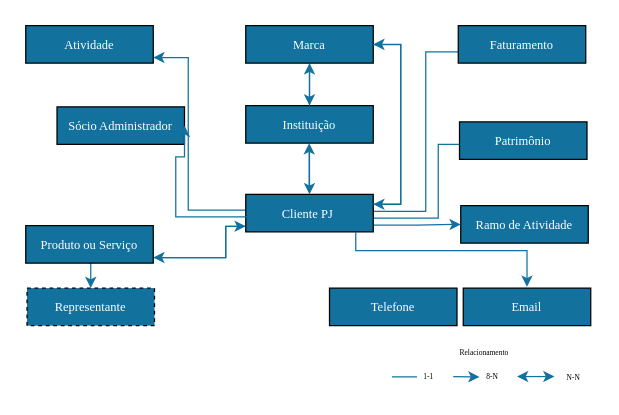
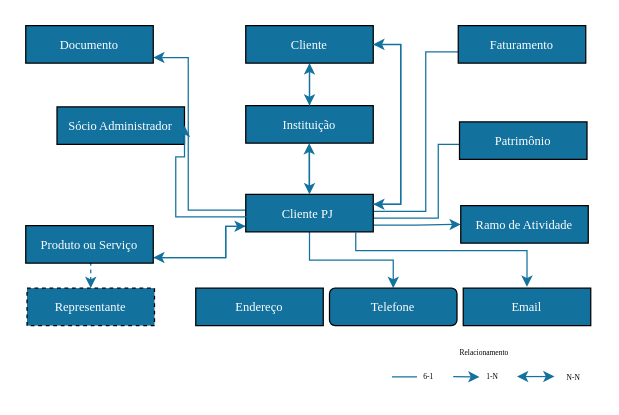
  <mxCell id="0" />
  <mxCell id="1" parent="0" />
  <mxCell id="2" value="" style="rounded=1;whiteSpace=wrap;html=1;strokeColor=#000000;fillColor=#13719E;" parent="1" vertex="1"><mxGeometry x="382" y="104" width="20" height="14" as="geometry" /></mxCell>
  <mxCell id="3" value="" style="rounded=1;whiteSpace=wrap;html=1;strokeColor=#000000;fillColor=#13719E;" parent="1" vertex="1"><mxGeometry x="380" y="28" width="20" height="14" as="geometry" /></mxCell>
+ <mxCell id="4" style="edgeStyle=orthogonalEdgeStyle;rounded=0;orthogonalLoop=1;jettySize=auto;html=1;exitX=0.5;exitY=1;exitDx=0;exitDy=0;strokeColor=#13719E;" parent="1" source="10" target="17" edge="1"><mxGeometry relative="1" as="geometry" /></mxCell>
  <mxCell id="5" style="edgeStyle=orthogonalEdgeStyle;rounded=0;orthogonalLoop=1;jettySize=auto;html=1;exitX=1;exitY=0.25;exitDx=0;exitDy=0;entryX=0;entryY=0.5;entryDx=0;entryDy=0;strokeColor=#13719E;" parent="1" edge="1"><mxGeometry relative="1" as="geometry"><mxPoint x="298" y="166.5" as="sourcePoint" /><Array as="points"><mxPoint x="298" y="174" /><mxPoint x="350" y="174" /><mxPoint x="350" y="115" /></Array><mxPoint x="382" y="115" as="targetPoint" /></mxGeometry></mxCell>
  <mxCell id="6" style="edgeStyle=orthogonalEdgeStyle;rounded=0;orthogonalLoop=1;jettySize=auto;html=1;exitX=1;exitY=0.25;exitDx=0;exitDy=0;entryX=0;entryY=0.5;entryDx=0;entryDy=0;strokeColor=#13719E;" parent="1" edge="1"><mxGeometry relative="1" as="geometry"><mxPoint x="298" y="168.5" as="sourcePoint" /><mxPoint x="380" y="41" as="targetPoint" /><Array as="points"><mxPoint x="340" y="169" /><mxPoint x="340" y="41" /></Array></mxGeometry></mxCell>
  <mxCell id="7" style="edgeStyle=orthogonalEdgeStyle;rounded=0;orthogonalLoop=1;jettySize=auto;html=1;exitX=0;exitY=0.75;exitDx=0;exitDy=0;entryX=1;entryY=0.75;entryDx=0;entryDy=0;strokeColor=#13719E;" parent="1" edge="1"><mxGeometry relative="1" as="geometry"><mxPoint x="196" y="180.5" as="sourcePoint" /><mxPoint x="122" y="205.5" as="targetPoint" /><Array as="points"><mxPoint x="180" y="181" /><mxPoint x="180" y="206" /></Array></mxGeometry></mxCell>
  <mxCell id="8" style="edgeStyle=orthogonalEdgeStyle;rounded=0;orthogonalLoop=1;jettySize=auto;html=1;exitX=0;exitY=0.25;exitDx=0;exitDy=0;entryX=1;entryY=0.75;entryDx=0;entryDy=0;strokeColor=#13719E;" parent="1" edge="1"><mxGeometry relative="1" as="geometry"><mxPoint x="196" y="167.5" as="sourcePoint" /><mxPoint x="122" y="45.5" as="targetPoint" /><Array as="points"><mxPoint x="150" y="168" /><mxPoint x="150" y="46" /></Array></mxGeometry></mxCell>
  <mxCell id="9" style="edgeStyle=orthogonalEdgeStyle;rounded=0;orthogonalLoop=1;jettySize=auto;html=1;exitX=1;exitY=0.75;exitDx=0;exitDy=0;entryX=0;entryY=0.5;entryDx=0;entryDy=0;strokeColor=#13719E;" parent="1" edge="1"><mxGeometry relative="1" as="geometry"><mxPoint x="298" y="179.5" as="sourcePoint" /><mxPoint x="368" y="179" as="targetPoint" /><Array as="points"><mxPoint x="333" y="180" /><mxPoint x="368" y="179" /></Array></mxGeometry></mxCell>
  <mxCell id="10" value="&lt;font face=&quot;Verdana&quot; style=&quot;font-size: 10px&quot; color=&quot;#ffffff&quot;&gt;Cliente PJ&amp;nbsp;&lt;/font&gt;" style="rounded=0;whiteSpace=wrap;html=1;fillColor=#13719E;strokeColor=#000000;flipV=1;" parent="1" vertex="1"><mxGeometry x="196" y="155" width="102" height="30" as="geometry" /></mxCell>
  <mxCell id="11" style="edgeStyle=orthogonalEdgeStyle;rounded=0;orthogonalLoop=1;jettySize=auto;html=1;exitX=0.5;exitY=1;exitDx=0;exitDy=0;" parent="1" source="10" target="10" edge="1"><mxGeometry relative="1" as="geometry" /></mxCell>
  <mxCell id="12" value="" style="edgeStyle=orthogonalEdgeStyle;rounded=0;orthogonalLoop=1;jettySize=auto;html=1;strokeColor=#13719E;" parent="1" source="13" target="15" edge="1"><mxGeometry relative="1" as="geometry" /></mxCell>
- <mxCell id="13" value="&lt;font face=&quot;Verdana&quot; style=&quot;font-size: 10px&quot; color=&quot;#ffffff&quot;&gt;Marca&lt;/font&gt;" style="rounded=0;whiteSpace=wrap;html=1;fillColor=#13719E;strokeColor=#000000;flipV=1;" parent="1" vertex="1"><mxGeometry x="196" y="20" width="102" height="30" as="geometry" /></mxCell>
+ <mxCell id="13" value="&lt;font face=&quot;Verdana&quot; style=&quot;font-size: 10px&quot; color=&quot;#ffffff&quot;&gt;Cliente&lt;/font&gt;" style="rounded=0;whiteSpace=wrap;html=1;fillColor=#13719E;strokeColor=#000000;flipV=1;" parent="1" vertex="1"><mxGeometry x="196" y="20" width="102" height="30" as="geometry" /></mxCell>
  <mxCell id="14" style="edgeStyle=orthogonalEdgeStyle;rounded=0;orthogonalLoop=1;jettySize=auto;html=1;exitX=0.5;exitY=1;exitDx=0;exitDy=0;entryX=0.5;entryY=0;entryDx=0;entryDy=0;strokeColor=#13719E;" parent="1" target="10" edge="1"><mxGeometry relative="1" as="geometry"><mxPoint x="247" y="117" as="sourcePoint" /></mxGeometry></mxCell>
  <mxCell id="15" value="&lt;font face=&quot;Verdana&quot; style=&quot;font-size: 10px&quot; color=&quot;#ffffff&quot;&gt;Instituição&lt;/font&gt;" style="rounded=0;whiteSpace=wrap;html=1;fillColor=#13719E;strokeColor=#000000;flipV=1;" parent="1" vertex="1"><mxGeometry x="196" y="84" width="102" height="30" as="geometry" /></mxCell>
- <mxCell id="17" value="&lt;font face=&quot;Verdana&quot; style=&quot;font-size: 10px&quot; color=&quot;#ffffff&quot;&gt;Telefone&lt;/font&gt;" style="rounded=0;whiteSpace=wrap;html=1;fillColor=#13719E;strokeColor=#000000;" parent="1" vertex="1"><mxGeometry x="263" y="230" width="102" height="30" as="geometry" /></mxCell>
+ <mxCell id="16" value="&lt;font face=&quot;Verdana&quot; style=&quot;font-size: 10px&quot; color=&quot;#ffffff&quot;&gt;Endereço&lt;/font&gt;" style="rounded=0;whiteSpace=wrap;html=1;fillColor=#13719E;strokeColor=#000000;" parent="1" vertex="1"><mxGeometry x="156" y="230" width="102" height="30" as="geometry" /></mxCell>
+ <mxCell id="17" value="&lt;font face=&quot;Verdana&quot; style=&quot;font-size: 10px&quot; color=&quot;#ffffff&quot;&gt;Telefone&lt;/font&gt;" style="whiteSpace=wrap;html=1;fillColor=#13719E;strokeColor=#000000;rounded=1;" parent="1" vertex="1"><mxGeometry x="263" y="230" width="102" height="30" as="geometry" /></mxCell>
  <mxCell id="18" value="&lt;font face=&quot;Verdana&quot; style=&quot;font-size: 10px&quot; color=&quot;#ffffff&quot;&gt;Email&lt;/font&gt;" style="rounded=0;whiteSpace=wrap;html=1;fillColor=#13719E;strokeColor=#000000;" parent="1" vertex="1"><mxGeometry x="370" y="230" width="102" height="30" as="geometry" /></mxCell>
  <mxCell id="19" value="&lt;font face=&quot;Verdana&quot; style=&quot;font-size: 10px&quot; color=&quot;#ffffff&quot;&gt;Faturamento&lt;/font&gt;" style="rounded=0;whiteSpace=wrap;html=1;fillColor=#13719E;strokeColor=#000000;" parent="1" vertex="1"><mxGeometry x="366" y="20" width="102" height="30" as="geometry" /></mxCell>
  <mxCell id="20" value="&lt;font face=&quot;Verdana&quot; style=&quot;font-size: 10px&quot; color=&quot;#ffffff&quot;&gt;Patrimônio&lt;/font&gt;" style="rounded=0;whiteSpace=wrap;html=1;fillColor=#13719E;strokeColor=#000000;" parent="1" vertex="1"><mxGeometry x="367" y="97" width="102" height="30" as="geometry" /></mxCell>
  <mxCell id="21" value="&lt;font face=&quot;Verdana&quot; style=&quot;font-size: 10px&quot; color=&quot;#ffffff&quot;&gt;Ramo de Atividade&lt;/font&gt;" style="rounded=0;whiteSpace=wrap;html=1;fillColor=#13719E;strokeColor=#000000;" parent="1" vertex="1"><mxGeometry x="368" y="164" width="102" height="30" as="geometry" /></mxCell>
  <mxCell id="22" value="&lt;font face=&quot;Verdana&quot; style=&quot;font-size: 10px&quot; color=&quot;#ffffff&quot;&gt;Representante&lt;/font&gt;" style="rounded=0;whiteSpace=wrap;html=1;fillColor=#13719E;strokeColor=#000000;dashed=1;" parent="1" vertex="1"><mxGeometry x="21" y="230" width="102" height="30" as="geometry" /></mxCell>
- <mxCell id="23" style="edgeStyle=orthogonalEdgeStyle;rounded=0;orthogonalLoop=1;jettySize=auto;html=1;exitX=0.5;exitY=1;exitDx=0;exitDy=0;entryX=0.5;entryY=0;entryDx=0;entryDy=0;strokeColor=#13719E;" parent="1" source="25" target="22" edge="1"><mxGeometry relative="1" as="geometry" /></mxCell>
+ <mxCell id="23" style="edgeStyle=orthogonalEdgeStyle;rounded=0;orthogonalLoop=1;jettySize=auto;html=1;exitX=0.5;exitY=1;exitDx=0;exitDy=0;entryX=0.5;entryY=0;entryDx=0;entryDy=0;strokeColor=#13719E;dashed=1;" parent="1" source="25" target="22" edge="1"><mxGeometry relative="1" as="geometry" /></mxCell>
  <mxCell id="24" style="edgeStyle=orthogonalEdgeStyle;rounded=0;orthogonalLoop=1;jettySize=auto;html=1;exitX=1;exitY=0.75;exitDx=0;exitDy=0;entryX=0;entryY=0.75;entryDx=0;entryDy=0;strokeColor=#13719E;" parent="1" edge="1"><mxGeometry relative="1" as="geometry"><mxPoint x="122" y="205.5" as="sourcePoint" /><mxPoint x="196" y="180.5" as="targetPoint" /><Array as="points"><mxPoint x="180" y="206" /><mxPoint x="180" y="181" /></Array></mxGeometry></mxCell>
  <mxCell id="25" value="&lt;font face=&quot;Verdana&quot; style=&quot;font-size: 10px&quot; color=&quot;#ffffff&quot;&gt;Produto ou Serviço&lt;/font&gt;" style="rounded=0;whiteSpace=wrap;html=1;fillColor=#13719E;strokeColor=#000000;" parent="1" vertex="1"><mxGeometry x="20" y="180" width="102" height="30" as="geometry" /></mxCell>
  <mxCell id="26" style="edgeStyle=orthogonalEdgeStyle;rounded=0;orthogonalLoop=1;jettySize=auto;html=1;strokeColor=#13719E;" parent="1" edge="1"><mxGeometry relative="1" as="geometry"><mxPoint x="284" y="185" as="sourcePoint" /><mxPoint x="421" y="229" as="targetPoint" /><Array as="points"><mxPoint x="284" y="200" /><mxPoint x="421" y="200" /></Array></mxGeometry></mxCell>
- <mxCell id="27" value="&lt;font face=&quot;Verdana&quot; style=&quot;font-size: 10px&quot; color=&quot;#ffffff&quot;&gt;Atividade&lt;/font&gt;" style="rounded=0;whiteSpace=wrap;html=1;fillColor=#13719E;strokeColor=#000000;" parent="1" vertex="1"><mxGeometry x="20" y="20" width="102" height="30" as="geometry" /></mxCell>
+ <mxCell id="27" value="&lt;font face=&quot;Verdana&quot; style=&quot;font-size: 10px&quot; color=&quot;#ffffff&quot;&gt;Documento&lt;/font&gt;" style="rounded=0;whiteSpace=wrap;html=1;fillColor=#13719E;strokeColor=#000000;" parent="1" vertex="1"><mxGeometry x="20" y="20" width="102" height="30" as="geometry" /></mxCell>
  <mxCell id="28" value="&lt;font face=&quot;Verdana&quot; style=&quot;font-size: 10px&quot; color=&quot;#ffffff&quot;&gt;Sócio Administrador&lt;/font&gt;" style="rounded=0;whiteSpace=wrap;html=1;fillColor=#13719E;strokeColor=#000000;" parent="1" vertex="1"><mxGeometry x="45" y="85" width="102" height="30" as="geometry" /></mxCell>
  <mxCell id="29" value="" style="group" parent="1" vertex="1" connectable="0"><mxGeometry x="311" y="270" width="162" height="40" as="geometry" /></mxCell>
  <mxCell id="30" value="" style="endArrow=classic;html=1;strokeColor=#13719E;" parent="29" edge="1"><mxGeometry width="50" height="50" relative="1" as="geometry"><mxPoint x="51" y="30.75" as="sourcePoint" /><mxPoint x="72" y="31" as="targetPoint" /><Array as="points" /></mxGeometry></mxCell>
  <mxCell id="31" value="" style="endArrow=none;html=1;strokeColor=#13719E;" parent="29" edge="1"><mxGeometry width="50" height="50" relative="1" as="geometry"><mxPoint x="2" y="31" as="sourcePoint" /><mxPoint x="22" y="31" as="targetPoint" /></mxGeometry></mxCell>
  <mxCell id="32" value="" style="endArrow=classic;startArrow=classic;html=1;strokeColor=#13719E;" parent="29" edge="1"><mxGeometry width="50" height="50" relative="1" as="geometry"><mxPoint x="102" y="30.75" as="sourcePoint" /><mxPoint x="132" y="30.75" as="targetPoint" /></mxGeometry></mxCell>
- <mxCell id="33" value="&lt;font face=&quot;Verdana&quot; style=&quot;font-size: 6px&quot;&gt;1-1&lt;/font&gt;" style="text;html=1;align=center;verticalAlign=middle;resizable=0;points=[];autosize=1;" parent="29" vertex="1"><mxGeometry x="16" y="19" width="30" height="20" as="geometry" /></mxCell>
+ <mxCell id="33" value="&lt;font face=&quot;Verdana&quot; style=&quot;font-size: 6px&quot;&gt;6-1&lt;/font&gt;" style="text;html=1;align=center;verticalAlign=middle;resizable=0;points=[];autosize=1;" parent="29" vertex="1"><mxGeometry x="16" y="19" width="30" height="20" as="geometry" /></mxCell>
  <mxCell id="34" value="&lt;font face=&quot;Verdana&quot; style=&quot;font-size: 6px&quot;&gt;N-N&lt;/font&gt;" style="text;html=1;align=center;verticalAlign=middle;resizable=0;points=[];autosize=1;" parent="29" vertex="1"><mxGeometry x="132" y="20" width="30" height="20" as="geometry" /></mxCell>
  <mxCell id="35" value="&lt;font face=&quot;Verdana&quot; style=&quot;font-size: 6px&quot;&gt;Relacionamento&lt;/font&gt;" style="text;html=1;strokeColor=none;fillColor=none;align=center;verticalAlign=middle;whiteSpace=wrap;rounded=0;" parent="29" vertex="1"><mxGeometry width="152" height="20" as="geometry" /></mxCell>
- <mxCell id="36" value="&lt;font face=&quot;Verdana&quot; style=&quot;font-size: 6px&quot;&gt;8-N&lt;/font&gt;" style="text;html=1;align=center;verticalAlign=middle;resizable=0;points=[];autosize=1;" parent="29" vertex="1"><mxGeometry x="67" y="19" width="30" height="20" as="geometry" /></mxCell>
+ <mxCell id="36" value="&lt;font face=&quot;Verdana&quot; style=&quot;font-size: 6px&quot;&gt;1-N&lt;/font&gt;" style="text;html=1;align=center;verticalAlign=middle;resizable=0;points=[];autosize=1;" parent="29" vertex="1"><mxGeometry x="67" y="19" width="30" height="20" as="geometry" /></mxCell>
  <mxCell id="37" style="edgeStyle=orthogonalEdgeStyle;rounded=0;orthogonalLoop=1;jettySize=auto;html=1;entryX=1;entryY=0.5;entryDx=0;entryDy=0;strokeColor=#13719E;" parent="1" target="28" edge="1"><mxGeometry relative="1" as="geometry"><mxPoint x="200" y="173" as="sourcePoint" /><mxPoint x="132" y="65" as="targetPoint" /><Array as="points"><mxPoint x="140" y="173" /><mxPoint x="140" y="125" /></Array></mxGeometry></mxCell>
  <mxCell id="38" style="edgeStyle=orthogonalEdgeStyle;rounded=0;orthogonalLoop=1;jettySize=auto;html=1;exitX=0.5;exitY=0;exitDx=0;exitDy=0;strokeColor=#13719E;entryX=0.5;entryY=1;entryDx=0;entryDy=0;" parent="1" source="15" target="13" edge="1"><mxGeometry relative="1" as="geometry"><mxPoint x="258" y="67" as="sourcePoint" /><mxPoint x="316" y="42" as="targetPoint" /><Array as="points"><mxPoint x="247" y="60" /><mxPoint x="247" y="60" /></Array></mxGeometry></mxCell>
  <mxCell id="39" style="edgeStyle=orthogonalEdgeStyle;rounded=0;orthogonalLoop=1;jettySize=auto;html=1;exitX=0.5;exitY=1;exitDx=0;exitDy=0;entryX=0.5;entryY=0;entryDx=0;entryDy=0;strokeColor=#13719E;" parent="1" edge="1"><mxGeometry relative="1" as="geometry"><mxPoint x="246.75" y="152" as="sourcePoint" /><mxPoint x="246.75" y="114" as="targetPoint" /></mxGeometry></mxCell>
  <mxCell id="40" style="edgeStyle=orthogonalEdgeStyle;rounded=0;orthogonalLoop=1;jettySize=auto;html=1;exitX=1;exitY=0.25;exitDx=0;exitDy=0;entryX=1;entryY=0.5;entryDx=0;entryDy=0;strokeColor=#13719E;" parent="1" target="13" edge="1"><mxGeometry relative="1" as="geometry"><mxPoint x="298" y="162.75" as="sourcePoint" /><mxPoint x="380" y="35.25" as="targetPoint" /><Array as="points"><mxPoint x="320" y="163" /><mxPoint x="320" y="35" /></Array></mxGeometry></mxCell>
  <mxCell id="41" style="edgeStyle=orthogonalEdgeStyle;rounded=0;orthogonalLoop=1;jettySize=auto;html=1;exitX=1;exitY=0.25;exitDx=0;exitDy=0;entryX=1;entryY=0.5;entryDx=0;entryDy=0;strokeColor=#13719E;" edge="1" parent="1"><mxGeometry relative="1" as="geometry"><mxPoint x="298" y="35.2" as="sourcePoint" /><mxPoint x="298" y="162.95" as="targetPoint" /><Array as="points"><mxPoint x="320" y="35.2" /><mxPoint x="320" y="163.2" /></Array></mxGeometry></mxCell>
